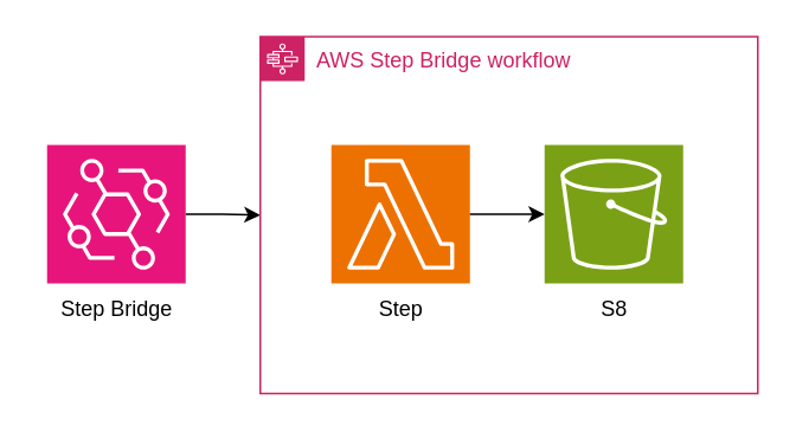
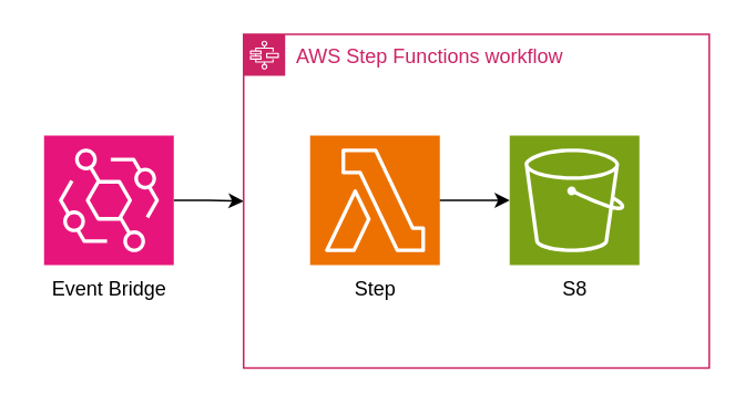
  <mxCell id="0" />
  <mxCell id="1" parent="0" />
  <mxCell id="2" value="" style="edgeStyle=orthogonalEdgeStyle;rounded=0;orthogonalLoop=1;jettySize=auto;html=1;exitX=1;exitY=0.5;exitDx=0;exitDy=0;exitPerimeter=0;entryX=0;entryY=0.5;entryDx=0;entryDy=0;" parent="1" source="3" target="5" edge="1"><mxGeometry relative="1" as="geometry"><mxPoint x="65" y="211" as="sourcePoint" /></mxGeometry></mxCell>
  <mxCell id="3" value="" style="sketch=0;points=[[0,0,0],[0.25,0,0],[0.5,0,0],[0.75,0,0],[1,0,0],[0,1,0],[0.25,1,0],[0.5,1,0],[0.75,1,0],[1,1,0],[0,0.25,0],[0,0.5,0],[0,0.75,0],[1,0.25,0],[1,0.5,0],[1,0.75,0]];outlineConnect=0;fontColor=#232F3E;fillColor=#E7157B;strokeColor=#ffffff;dashed=0;verticalLabelPosition=bottom;verticalAlign=top;align=center;html=1;fontSize=12;fontStyle=0;aspect=fixed;shape=mxgraph.aws4.resourceIcon;resIcon=mxgraph.aws4.eventbridge;" parent="1" vertex="1"><mxGeometry x="26" width="78" height="78" as="geometry" y="81" /></mxCell>
- <mxCell id="4" value="Step Bridge" style="text;html=1;align=center;verticalAlign=middle;resizable=0;points=[];autosize=1;strokeColor=none;fillColor=none;" parent="1" vertex="1"><mxGeometry x="20" y="159" width="90" height="30" as="geometry" /></mxCell>
- <mxCell id="5" value="AWS Step Bridge workflow" style="points=[[0,0],[0.25,0],[0.5,0],[0.75,0],[1,0],[1,0.25],[1,0.5],[1,0.75],[1,1],[0.75,1],[0.5,1],[0.25,1],[0,1],[0,0.75],[0,0.5],[0,0.25]];outlineConnect=0;gradientColor=none;html=1;whiteSpace=wrap;fontSize=12;fontStyle=0;container=1;pointerEvents=0;collapsible=0;recursiveResize=0;shape=mxgraph.aws4.group;grIcon=mxgraph.aws4.group_aws_step_functions_workflow;strokeColor=#CD2264;fillColor=none;verticalAlign=top;align=left;spacingLeft=30;fontColor=#CD2264;dashed=0;" vertex="1" parent="1"><mxGeometry x="146" y="20" width="280" height="201" as="geometry" /></mxCell>
+ <mxCell id="4" value="Event Bridge" style="text;html=1;align=center;verticalAlign=middle;resizable=0;points=[];autosize=1;strokeColor=none;fillColor=none;" parent="1" vertex="1"><mxGeometry x="20" y="159" width="90" height="30" as="geometry" /></mxCell>
+ <mxCell id="5" value="AWS Step Functions workflow" style="points=[[0,0],[0.25,0],[0.5,0],[0.75,0],[1,0],[1,0.25],[1,0.5],[1,0.75],[1,1],[0.75,1],[0.5,1],[0.25,1],[0,1],[0,0.75],[0,0.5],[0,0.25]];outlineConnect=0;gradientColor=none;html=1;whiteSpace=wrap;fontSize=12;fontStyle=0;container=1;pointerEvents=0;collapsible=0;recursiveResize=0;shape=mxgraph.aws4.group;grIcon=mxgraph.aws4.group_aws_step_functions_workflow;strokeColor=#CD2264;fillColor=none;verticalAlign=top;align=left;spacingLeft=30;fontColor=#CD2264;dashed=0;" vertex="1" parent="1"><mxGeometry x="146" y="20" width="280" height="201" as="geometry" /></mxCell>
  <mxCell id="6" value="Step" style="text;html=1;align=center;verticalAlign=middle;resizable=0;points=[];autosize=1;strokeColor=none;fillColor=none;" parent="5" vertex="1"><mxGeometry x="44" y="139" width="70" height="30" as="geometry" /></mxCell>
  <mxCell id="7" value="" style="sketch=0;points=[[0,0,0],[0.25,0,0],[0.5,0,0],[0.75,0,0],[1,0,0],[0,1,0],[0.25,1,0],[0.5,1,0],[0.75,1,0],[1,1,0],[0,0.25,0],[0,0.5,0],[0,0.75,0],[1,0.25,0],[1,0.5,0],[1,0.75,0]];outlineConnect=0;fontColor=#232F3E;fillColor=#7AA116;strokeColor=#ffffff;dashed=0;verticalLabelPosition=bottom;verticalAlign=top;align=center;html=1;fontSize=12;fontStyle=0;aspect=fixed;shape=mxgraph.aws4.resourceIcon;resIcon=mxgraph.aws4.s3;" parent="5" vertex="1"><mxGeometry x="160" y="61" width="78" height="78" as="geometry" /></mxCell>
  <mxCell id="8" value="" style="sketch=0;points=[[0,0,0],[0.25,0,0],[0.5,0,0],[0.75,0,0],[1,0,0],[0,1,0],[0.25,1,0],[0.5,1,0],[0.75,1,0],[1,1,0],[0,0.25,0],[0,0.5,0],[0,0.75,0],[1,0.25,0],[1,0.5,0],[1,0.75,0]];outlineConnect=0;fontColor=#232F3E;fillColor=#ED7100;strokeColor=#ffffff;dashed=0;verticalLabelPosition=bottom;verticalAlign=top;align=center;html=1;fontSize=12;fontStyle=0;aspect=fixed;shape=mxgraph.aws4.resourceIcon;resIcon=mxgraph.aws4.lambda;" parent="5" vertex="1"><mxGeometry x="40" y="61" width="78" height="78" as="geometry" /></mxCell>
  <mxCell id="9" value="" style="edgeStyle=orthogonalEdgeStyle;rounded=0;orthogonalLoop=1;jettySize=auto;html=1;exitX=1;exitY=0.5;exitDx=0;exitDy=0;exitPerimeter=0;" parent="5" source="8" target="7" edge="1"><mxGeometry relative="1" as="geometry" /></mxCell>
  <mxCell id="10" value="S8" style="text;html=1;align=center;verticalAlign=middle;resizable=0;points=[];autosize=1;strokeColor=none;fillColor=none;" parent="5" vertex="1"><mxGeometry x="179" y="139" width="40" height="30" as="geometry" /></mxCell>
